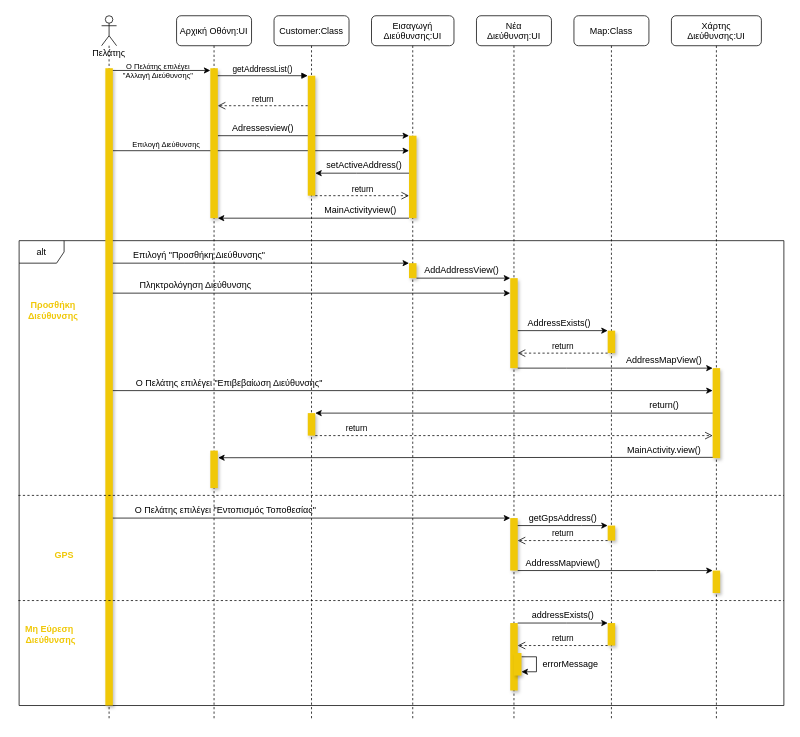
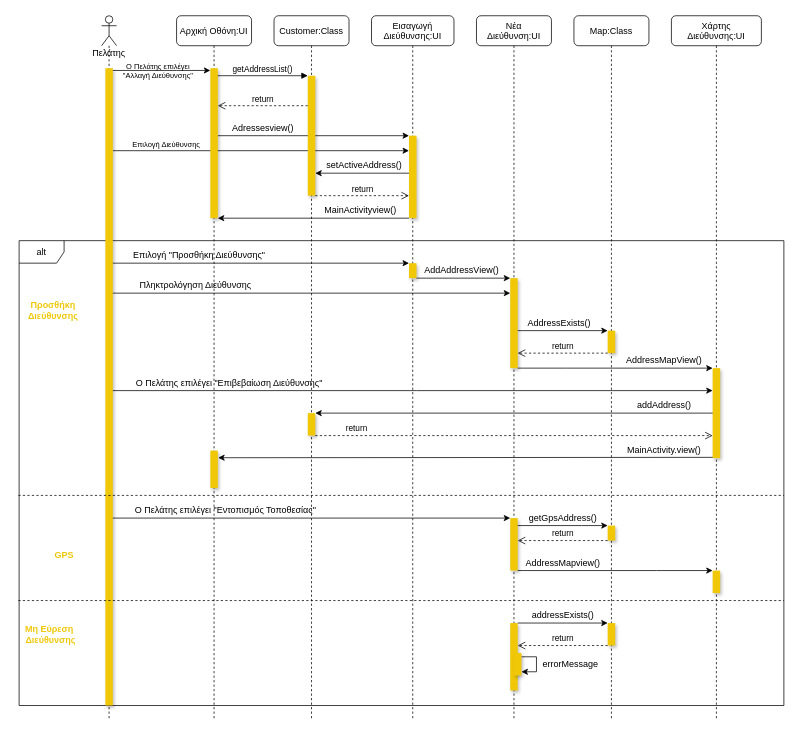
  <mxCell id="0" />
  <mxCell id="1" parent="0" />
  <mxCell id="2" style="edgeStyle=orthogonalEdgeStyle;rounded=0;orthogonalLoop=1;jettySize=auto;html=1;" parent="1" source="15" target="19" edge="1"><mxGeometry relative="1" as="geometry"><Array as="points"><mxPoint x="445" y="200" /><mxPoint x="445" y="200" /></Array></mxGeometry></mxCell>
  <mxCell id="3" value="Επιλογή Διεύθυνσης" style="edgeLabel;html=1;align=center;verticalAlign=middle;resizable=0;points=[];fontSize=10;" parent="2" vertex="1" connectable="0"><mxGeometry x="-0.725" y="1" relative="1" as="geometry"><mxPoint x="16" y="-9" as="offset" /></mxGeometry></mxCell>
  <mxCell id="4" style="edgeStyle=orthogonalEdgeStyle;rounded=0;orthogonalLoop=1;jettySize=auto;html=1;" parent="1" source="7" target="19" edge="1"><mxGeometry relative="1" as="geometry"><Array as="points"><mxPoint x="355" y="180" /><mxPoint x="355" y="180" /></Array></mxGeometry></mxCell>
  <mxCell id="5" value="alt" style="shape=umlFrame;whiteSpace=wrap;html=1;shadow=0;fillColor=#FFFFFF;gradientColor=none;" parent="1" vertex="1"><mxGeometry x="25" y="320" width="1020" height="620" as="geometry" /></mxCell>
  <mxCell id="6" value="Αρχική Οθόνη:UI" style="shape=umlLifeline;perimeter=lifelinePerimeter;container=1;collapsible=0;recursiveResize=0;rounded=1;shadow=0;strokeWidth=1;" parent="1" vertex="1"><mxGeometry x="235" y="20" width="100" height="940" as="geometry" /></mxCell>
  <mxCell id="7" value="" style="points=[];perimeter=orthogonalPerimeter;rounded=0;shadow=1;strokeWidth=1;gradientColor=none;fillColor=#F0C808;strokeColor=none;" parent="6" vertex="1"><mxGeometry x="45" y="70" width="10" height="200" as="geometry" /></mxCell>
  <mxCell id="8" value="" style="html=1;points=[];perimeter=orthogonalPerimeter;shadow=1;fillColor=#F0C808;gradientColor=none;fontColor=#000000;strokeColor=none;" parent="6" vertex="1"><mxGeometry x="45" y="580" width="10" height="50" as="geometry" /></mxCell>
  <mxCell id="9" style="edgeStyle=orthogonalEdgeStyle;rounded=0;orthogonalLoop=1;jettySize=auto;html=1;entryX=1.05;entryY=0.19;entryDx=0;entryDy=0;entryPerimeter=0;" parent="6" target="8" edge="1"><mxGeometry relative="1" as="geometry"><mxPoint x="720" y="589" as="sourcePoint" /><mxPoint x="75" y="590" as="targetPoint" /><Array as="points" /></mxGeometry></mxCell>
  <mxCell id="10" value="Customer:Class" style="shape=umlLifeline;perimeter=lifelinePerimeter;container=1;collapsible=0;recursiveResize=0;rounded=1;shadow=0;strokeWidth=1;" parent="1" vertex="1"><mxGeometry x="365" y="20" width="100" height="940" as="geometry" /></mxCell>
  <mxCell id="11" value="" style="points=[];perimeter=orthogonalPerimeter;rounded=0;shadow=1;strokeWidth=1;fillColor=#F0C808;strokeColor=none;" parent="10" vertex="1"><mxGeometry x="45" y="80" width="10" height="160" as="geometry" /></mxCell>
  <mxCell id="12" value="" style="html=1;points=[];perimeter=orthogonalPerimeter;shadow=1;fillColor=#F0C808;gradientColor=none;fontColor=#000000;strokeColor=none;" parent="10" vertex="1"><mxGeometry x="45" y="530" width="10" height="30" as="geometry" /></mxCell>
  <mxCell id="13" value="getAddressList()" style="verticalAlign=bottom;endArrow=block;entryX=0;entryY=0;shadow=0;strokeWidth=1;" parent="1" source="7" target="11" edge="1"><mxGeometry relative="1" as="geometry"><mxPoint x="160" y="100" as="sourcePoint" /></mxGeometry></mxCell>
  <mxCell id="14" value="Πελάτης" style="shape=umlLifeline;participant=umlActor;perimeter=lifelinePerimeter;whiteSpace=wrap;html=1;container=1;collapsible=0;recursiveResize=0;verticalAlign=top;spacingTop=36;outlineConnect=0;" parent="1" vertex="1"><mxGeometry x="135" y="20" width="20" height="940" as="geometry" /></mxCell>
  <mxCell id="15" value="" style="html=1;points=[];perimeter=orthogonalPerimeter;fillColor=#F0C808;strokeColor=none;shadow=1;" parent="14" vertex="1"><mxGeometry x="5" y="70" width="10" height="850" as="geometry" /></mxCell>
  <mxCell id="16" style="edgeStyle=orthogonalEdgeStyle;rounded=0;orthogonalLoop=1;jettySize=auto;html=1;" parent="1" edge="1"><mxGeometry relative="1" as="geometry"><Array as="points"><mxPoint x="235" y="93" /><mxPoint x="235" y="93" /></Array><mxPoint x="150" y="93" as="sourcePoint" /><mxPoint x="280" y="93" as="targetPoint" /></mxGeometry></mxCell>
  <mxCell id="17" value="return" style="html=1;verticalAlign=bottom;endArrow=open;dashed=1;endSize=8;rounded=0;" parent="1" source="11" target="7" edge="1"><mxGeometry relative="1" as="geometry"><mxPoint x="475" y="150" as="sourcePoint" /><mxPoint x="395" y="150" as="targetPoint" /><Array as="points"><mxPoint x="345" y="140" /></Array></mxGeometry></mxCell>
  <mxCell id="18" value="Εισαγωγή&#10;Διεύθυνσης:UI" style="shape=umlLifeline;perimeter=lifelinePerimeter;container=1;collapsible=0;recursiveResize=0;rounded=1;shadow=0;strokeWidth=1;" parent="1" vertex="1"><mxGeometry x="495" y="20" width="110" height="940" as="geometry" /></mxCell>
  <mxCell id="19" value="" style="points=[];perimeter=orthogonalPerimeter;rounded=0;shadow=1;strokeWidth=1;fillColor=#F0C808;strokeColor=none;" parent="18" vertex="1"><mxGeometry x="50" y="160" width="10" height="110" as="geometry" /></mxCell>
  <mxCell id="20" value="" style="points=[];perimeter=orthogonalPerimeter;rounded=0;shadow=1;strokeWidth=1;fillColor=#F0C808;strokeColor=none;" parent="18" vertex="1"><mxGeometry x="50" y="330" width="10" height="20" as="geometry" /></mxCell>
  <mxCell id="21" value="Adressesview()" style="text;html=1;align=center;verticalAlign=middle;resizable=0;points=[];autosize=1;strokeColor=none;fillColor=none;" parent="1" vertex="1"><mxGeometry x="300" y="160" width="100" height="20" as="geometry" /></mxCell>
  <mxCell id="22" style="edgeStyle=orthogonalEdgeStyle;rounded=0;orthogonalLoop=1;jettySize=auto;html=1;" parent="1" source="19" target="11" edge="1"><mxGeometry relative="1" as="geometry"><Array as="points"><mxPoint x="475" y="230" /><mxPoint x="475" y="230" /></Array></mxGeometry></mxCell>
  <mxCell id="23" value="setActiveAddress()" style="text;html=1;align=center;verticalAlign=middle;resizable=0;points=[];autosize=1;strokeColor=none;fillColor=none;" parent="1" vertex="1"><mxGeometry x="425" y="210" width="120" height="20" as="geometry" /></mxCell>
  <mxCell id="24" value="return" style="html=1;verticalAlign=bottom;endArrow=open;dashed=1;endSize=8;rounded=0;" parent="1" source="11" target="19" edge="1"><mxGeometry relative="1" as="geometry"><mxPoint x="445" y="260" as="sourcePoint" /><mxPoint x="475" y="260" as="targetPoint" /><Array as="points"><mxPoint x="435" y="260" /></Array></mxGeometry></mxCell>
  <mxCell id="25" style="edgeStyle=orthogonalEdgeStyle;rounded=0;orthogonalLoop=1;jettySize=auto;html=1;" parent="1" source="19" target="7" edge="1"><mxGeometry relative="1" as="geometry"><Array as="points"><mxPoint x="415" y="290" /><mxPoint x="415" y="290" /></Array></mxGeometry></mxCell>
  <mxCell id="26" value="MainActivityview()" style="text;html=1;align=center;verticalAlign=middle;resizable=0;points=[];autosize=1;strokeColor=none;fillColor=none;" parent="1" vertex="1"><mxGeometry x="425" y="270" width="110" height="20" as="geometry" /></mxCell>
  <mxCell id="27" style="edgeStyle=orthogonalEdgeStyle;rounded=0;orthogonalLoop=1;jettySize=auto;html=1;" parent="1" source="15" edge="1"><mxGeometry relative="1" as="geometry"><mxPoint x="545" y="350" as="targetPoint" /><Array as="points"><mxPoint x="245" y="350" /><mxPoint x="245" y="350" /></Array></mxGeometry></mxCell>
  <mxCell id="28" value="Επιλογή &quot;Προσθήκη Διεύθυνσης&quot;" style="text;html=1;align=center;verticalAlign=middle;resizable=0;points=[];autosize=1;strokeColor=none;fillColor=none;" parent="1" vertex="1"><mxGeometry x="165" y="330" width="200" height="20" as="geometry" /></mxCell>
  <mxCell id="29" value="Νέα &#10;Διεύθυνση:UI" style="shape=umlLifeline;perimeter=lifelinePerimeter;container=1;collapsible=0;recursiveResize=0;rounded=1;shadow=0;strokeWidth=1;" parent="1" vertex="1"><mxGeometry x="635" y="20" width="100" height="940" as="geometry" /></mxCell>
  <mxCell id="30" value="" style="points=[];perimeter=orthogonalPerimeter;rounded=0;shadow=1;strokeWidth=1;fillColor=#F0C808;strokeColor=none;" parent="29" vertex="1"><mxGeometry x="45" y="350" width="10" height="120" as="geometry" /></mxCell>
  <mxCell id="31" value="" style="points=[];perimeter=orthogonalPerimeter;rounded=0;shadow=1;strokeWidth=1;fillColor=#F0C808;strokeColor=none;" parent="29" vertex="1"><mxGeometry x="45" y="670" width="10" height="70" as="geometry" /></mxCell>
  <mxCell id="32" value="" style="points=[];perimeter=orthogonalPerimeter;rounded=0;shadow=1;strokeWidth=1;fillColor=#F0C808;strokeColor=none;" parent="29" vertex="1"><mxGeometry x="45" y="810" width="10" height="90" as="geometry" /></mxCell>
  <mxCell id="33" style="edgeStyle=orthogonalEdgeStyle;rounded=0;orthogonalLoop=1;jettySize=auto;html=1;" parent="1" source="20" target="30" edge="1"><mxGeometry relative="1" as="geometry"><Array as="points"><mxPoint x="550" y="370" /></Array></mxGeometry></mxCell>
  <mxCell id="34" style="edgeStyle=orthogonalEdgeStyle;rounded=0;orthogonalLoop=1;jettySize=auto;html=1;" parent="1" source="15" target="30" edge="1"><mxGeometry relative="1" as="geometry"><Array as="points"><mxPoint x="405" y="390" /><mxPoint x="405" y="390" /></Array></mxGeometry></mxCell>
  <mxCell id="35" value="Πληκτρολόγηση Διεύθυνσης" style="text;html=1;align=center;verticalAlign=middle;resizable=0;points=[];autosize=1;strokeColor=none;fillColor=none;" parent="1" vertex="1"><mxGeometry x="170" y="370" width="180" height="20" as="geometry" /></mxCell>
  <mxCell id="36" value="Map:Class" style="shape=umlLifeline;perimeter=lifelinePerimeter;container=1;collapsible=0;recursiveResize=0;rounded=1;shadow=0;strokeWidth=1;" parent="1" vertex="1"><mxGeometry x="765" y="20" width="100" height="940" as="geometry" /></mxCell>
  <mxCell id="37" value="" style="points=[];perimeter=orthogonalPerimeter;rounded=0;shadow=1;strokeWidth=1;fillColor=#F0C808;strokeColor=none;" parent="36" vertex="1"><mxGeometry x="45" y="420" width="10" height="30" as="geometry" /></mxCell>
  <mxCell id="38" value="" style="points=[];perimeter=orthogonalPerimeter;rounded=0;shadow=1;strokeWidth=1;fillColor=#F0C808;strokeColor=none;" parent="36" vertex="1"><mxGeometry x="45" y="680" width="10" height="20" as="geometry" /></mxCell>
  <mxCell id="39" value="" style="points=[];perimeter=orthogonalPerimeter;rounded=0;shadow=1;strokeWidth=1;fillColor=#F0C808;strokeColor=none;" parent="36" vertex="1"><mxGeometry x="45" y="810" width="10" height="30" as="geometry" /></mxCell>
  <mxCell id="40" style="edgeStyle=orthogonalEdgeStyle;rounded=0;orthogonalLoop=1;jettySize=auto;html=1;" parent="1" source="30" target="37" edge="1"><mxGeometry relative="1" as="geometry"><Array as="points"><mxPoint x="745" y="440" /><mxPoint x="745" y="440" /></Array></mxGeometry></mxCell>
  <mxCell id="41" value="AddressExists()" style="text;html=1;align=center;verticalAlign=middle;resizable=0;points=[];autosize=1;strokeColor=none;fillColor=none;" parent="1" vertex="1"><mxGeometry x="695" y="420" width="100" height="20" as="geometry" /></mxCell>
  <mxCell id="42" value="return" style="html=1;verticalAlign=bottom;endArrow=open;dashed=1;endSize=8;rounded=0;" parent="1" source="37" target="30" edge="1"><mxGeometry relative="1" as="geometry"><mxPoint x="545" y="440" as="sourcePoint" /><mxPoint x="465" y="440" as="targetPoint" /><Array as="points"><mxPoint x="745" y="470" /></Array></mxGeometry></mxCell>
  <mxCell id="43" value="Χάρτης &#10;Διεύθυνσης:UI" style="shape=umlLifeline;perimeter=lifelinePerimeter;container=1;collapsible=0;recursiveResize=0;rounded=1;shadow=0;strokeWidth=1;" parent="1" vertex="1"><mxGeometry x="895" y="20" width="120" height="940" as="geometry" /></mxCell>
  <mxCell id="44" value="" style="points=[];perimeter=orthogonalPerimeter;rounded=0;shadow=1;strokeWidth=1;fillColor=#F0C808;strokeColor=none;" parent="43" vertex="1"><mxGeometry x="55" y="470" width="10" height="120" as="geometry" /></mxCell>
  <mxCell id="45" value="" style="points=[];perimeter=orthogonalPerimeter;rounded=0;shadow=1;strokeWidth=1;fillColor=#F0C808;strokeColor=none;" parent="43" vertex="1"><mxGeometry x="55" y="740" width="10" height="30" as="geometry" /></mxCell>
  <mxCell id="46" style="edgeStyle=orthogonalEdgeStyle;rounded=0;orthogonalLoop=1;jettySize=auto;html=1;" parent="1" source="30" target="44" edge="1"><mxGeometry relative="1" as="geometry"><Array as="points"><mxPoint x="755" y="490" /><mxPoint x="755" y="490" /></Array></mxGeometry></mxCell>
  <mxCell id="47" value="AddressMapView()" style="text;html=1;align=center;verticalAlign=middle;resizable=0;points=[];autosize=1;strokeColor=none;fillColor=none;" parent="1" vertex="1"><mxGeometry x="825" y="470" width="120" height="20" as="geometry" /></mxCell>
  <mxCell id="48" style="edgeStyle=orthogonalEdgeStyle;rounded=0;orthogonalLoop=1;jettySize=auto;html=1;" parent="1" source="15" target="44" edge="1"><mxGeometry relative="1" as="geometry"><Array as="points"><mxPoint x="555" y="520" /><mxPoint x="555" y="520" /></Array></mxGeometry></mxCell>
  <mxCell id="49" value="Ο Πελάτης επιλέγει &quot;Επιβεβαίωση Διεύθυνσης&quot;" style="text;html=1;align=center;verticalAlign=middle;resizable=0;points=[];autosize=1;strokeColor=none;fillColor=none;" parent="1" vertex="1"><mxGeometry x="160" y="500" width="290" height="20" as="geometry" /></mxCell>
  <mxCell id="50" style="edgeStyle=orthogonalEdgeStyle;rounded=0;orthogonalLoop=1;jettySize=auto;html=1;" parent="1" source="44" target="12" edge="1"><mxGeometry relative="1" as="geometry"><Array as="points"><mxPoint x="685" y="550" /><mxPoint x="685" y="550" /></Array></mxGeometry></mxCell>
- <mxCell id="51" value="return()" style="text;html=1;align=center;verticalAlign=middle;resizable=0;points=[];autosize=1;strokeColor=none;fillColor=none;" parent="1" vertex="1"><mxGeometry x="840" y="530" width="90" height="20" as="geometry" /></mxCell>
+ <mxCell id="51" value="addAddress()" style="text;html=1;align=center;verticalAlign=middle;resizable=0;points=[];autosize=1;strokeColor=none;fillColor=none;" parent="1" vertex="1"><mxGeometry x="840" y="530" width="90" height="20" as="geometry" /></mxCell>
  <mxCell id="52" value="return" style="html=1;verticalAlign=bottom;endArrow=open;dashed=1;endSize=8;rounded=0;" parent="1" source="12" target="44" edge="1"><mxGeometry x="-0.792" relative="1" as="geometry"><mxPoint x="585" y="560" as="sourcePoint" /><mxPoint x="505" y="560" as="targetPoint" /><Array as="points"><mxPoint x="665" y="580" /></Array><mxPoint as="offset" /></mxGeometry></mxCell>
  <mxCell id="53" value="MainActivity.view()" style="text;html=1;align=center;verticalAlign=middle;resizable=0;points=[];autosize=1;strokeColor=none;fillColor=none;" parent="1" vertex="1"><mxGeometry x="830" y="590" width="110" height="20" as="geometry" /></mxCell>
  <mxCell id="54" value="AddAddressView()" style="text;html=1;align=center;verticalAlign=middle;resizable=0;points=[];autosize=1;strokeColor=none;fillColor=none;" parent="1" vertex="1"><mxGeometry x="560" y="350" width="110" height="20" as="geometry" /></mxCell>
  <mxCell id="55" value="Προσθήκη&lt;br&gt;Διεύθυνσης" style="text;html=1;align=center;verticalAlign=middle;resizable=0;points=[];autosize=1;strokeColor=none;fillColor=none;fontColor=#F0C808;fontStyle=1" parent="1" vertex="1"><mxGeometry x="30" y="398" width="80" height="30" as="geometry" /></mxCell>
  <mxCell id="56" value="" style="endArrow=none;dashed=1;html=1;rounded=0;fontColor=#F0C808;exitX=-0.001;exitY=0.548;exitDx=0;exitDy=0;exitPerimeter=0;entryX=1;entryY=0.548;entryDx=0;entryDy=0;entryPerimeter=0;" parent="1" source="5" target="5" edge="1"><mxGeometry width="50" height="50" relative="1" as="geometry"><mxPoint x="685" y="740" as="sourcePoint" /><mxPoint x="735" y="690" as="targetPoint" /></mxGeometry></mxCell>
  <mxCell id="57" value="GPS" style="text;html=1;align=center;verticalAlign=middle;resizable=0;points=[];autosize=1;strokeColor=none;fillColor=none;fontColor=#F0C808;fontStyle=1" parent="1" vertex="1"><mxGeometry x="65" y="730" width="40" height="20" as="geometry" /></mxCell>
  <mxCell id="58" style="edgeStyle=orthogonalEdgeStyle;rounded=0;orthogonalLoop=1;jettySize=auto;html=1;fontColor=#F0C808;" parent="1" source="15" target="31" edge="1"><mxGeometry relative="1" as="geometry"><Array as="points"><mxPoint x="415" y="690" /><mxPoint x="415" y="690" /></Array></mxGeometry></mxCell>
  <mxCell id="59" value="&lt;font color=&quot;#000000&quot;&gt;Ο Πελάτης επιλέγει &quot;Εντοπισμός Τοποθεσίας&quot;&lt;/font&gt;" style="text;html=1;align=center;verticalAlign=middle;resizable=0;points=[];autosize=1;strokeColor=none;fillColor=none;fontColor=#F0C808;" parent="1" vertex="1"><mxGeometry x="160" y="670" width="280" height="20" as="geometry" /></mxCell>
  <mxCell id="60" style="edgeStyle=orthogonalEdgeStyle;rounded=0;orthogonalLoop=1;jettySize=auto;html=1;fontColor=#000000;" parent="1" source="31" target="38" edge="1"><mxGeometry relative="1" as="geometry"><Array as="points"><mxPoint x="775" y="700" /><mxPoint x="775" y="700" /></Array></mxGeometry></mxCell>
  <mxCell id="61" value="getGpsAddress()" style="text;html=1;align=center;verticalAlign=middle;resizable=0;points=[];autosize=1;strokeColor=none;fillColor=none;fontColor=#000000;" parent="1" vertex="1"><mxGeometry x="695" y="680" width="110" height="20" as="geometry" /></mxCell>
  <mxCell id="62" value="return" style="html=1;verticalAlign=bottom;endArrow=open;dashed=1;endSize=8;rounded=0;fontColor=#000000;" parent="1" source="38" target="31" edge="1"><mxGeometry relative="1" as="geometry"><mxPoint x="775" y="730" as="sourcePoint" /><mxPoint x="695" y="730" as="targetPoint" /><Array as="points"><mxPoint x="755" y="720" /></Array></mxGeometry></mxCell>
  <mxCell id="63" style="edgeStyle=orthogonalEdgeStyle;rounded=0;orthogonalLoop=1;jettySize=auto;html=1;fontColor=#000000;" parent="1" source="31" target="45" edge="1"><mxGeometry relative="1" as="geometry"><Array as="points"><mxPoint x="875" y="760" /><mxPoint x="875" y="760" /></Array></mxGeometry></mxCell>
  <mxCell id="64" value="AddressMapview()" style="text;html=1;align=center;verticalAlign=middle;resizable=0;points=[];autosize=1;strokeColor=none;fillColor=none;fontColor=#000000;" parent="1" vertex="1"><mxGeometry x="690" y="740" width="120" height="20" as="geometry" /></mxCell>
  <mxCell id="65" value="" style="endArrow=none;dashed=1;html=1;rounded=0;fontColor=#F0C808;exitX=-0.001;exitY=0.548;exitDx=0;exitDy=0;exitPerimeter=0;entryX=1;entryY=0.548;entryDx=0;entryDy=0;entryPerimeter=0;" parent="1" edge="1"><mxGeometry width="50" height="50" relative="1" as="geometry"><mxPoint x="23.98" y="800" as="sourcePoint" /><mxPoint x="1045" y="800" as="targetPoint" /></mxGeometry></mxCell>
  <mxCell id="66" value="Μη Εύρεση&lt;br&gt;&amp;nbsp;Διεύθυνσης" style="text;html=1;align=center;verticalAlign=middle;resizable=0;points=[];autosize=1;strokeColor=none;fillColor=none;fontColor=#F0C808;fontStyle=1" parent="1" vertex="1"><mxGeometry x="20" y="830" width="90" height="30" as="geometry" /></mxCell>
  <mxCell id="67" value="addressExists()" style="text;html=1;align=center;verticalAlign=middle;resizable=0;points=[];autosize=1;strokeColor=none;fillColor=none;" parent="1" vertex="1"><mxGeometry x="700" y="810" width="100" height="20" as="geometry" /></mxCell>
  <mxCell id="68" style="edgeStyle=orthogonalEdgeStyle;rounded=0;orthogonalLoop=1;jettySize=auto;html=1;fontColor=#000000;" parent="1" source="32" target="39" edge="1"><mxGeometry relative="1" as="geometry"><Array as="points"><mxPoint x="755" y="830" /><mxPoint x="755" y="830" /></Array></mxGeometry></mxCell>
  <mxCell id="69" value="return" style="html=1;verticalAlign=bottom;endArrow=open;dashed=1;endSize=8;rounded=0;fontColor=#000000;" parent="1" source="39" target="32" edge="1"><mxGeometry relative="1" as="geometry"><mxPoint x="785" y="860" as="sourcePoint" /><mxPoint x="705" y="860" as="targetPoint" /><Array as="points"><mxPoint x="745" y="860" /></Array></mxGeometry></mxCell>
  <mxCell id="70" style="edgeStyle=orthogonalEdgeStyle;rounded=0;orthogonalLoop=1;jettySize=auto;html=1;fontColor=#000000;" parent="1" source="71" target="71" edge="1"><mxGeometry relative="1" as="geometry" /></mxCell>
  <mxCell id="71" value="" style="points=[];perimeter=orthogonalPerimeter;rounded=0;shadow=1;strokeWidth=1;fillColor=#F0C808;strokeColor=none;" parent="1" vertex="1"><mxGeometry x="685" y="870" width="10" height="30" as="geometry" /></mxCell>
  <mxCell id="72" value="errorMessage" style="text;html=1;align=center;verticalAlign=middle;resizable=0;points=[];autosize=1;strokeColor=none;fillColor=none;" parent="1" vertex="1"><mxGeometry x="715" y="875" width="90" height="20" as="geometry" /></mxCell>
  <mxCell id="73" value="Ο Πελάτης επιλέγει &lt;br style=&quot;font-size: 10px;&quot;&gt;&quot;Αλλαγή Διεύθυνσης&quot;" style="text;html=1;align=center;verticalAlign=middle;resizable=0;points=[];autosize=1;strokeColor=none;fillColor=none;fontSize=10;" parent="1" vertex="1"><mxGeometry x="150" y="78" width="120" height="30" as="geometry" /></mxCell>
